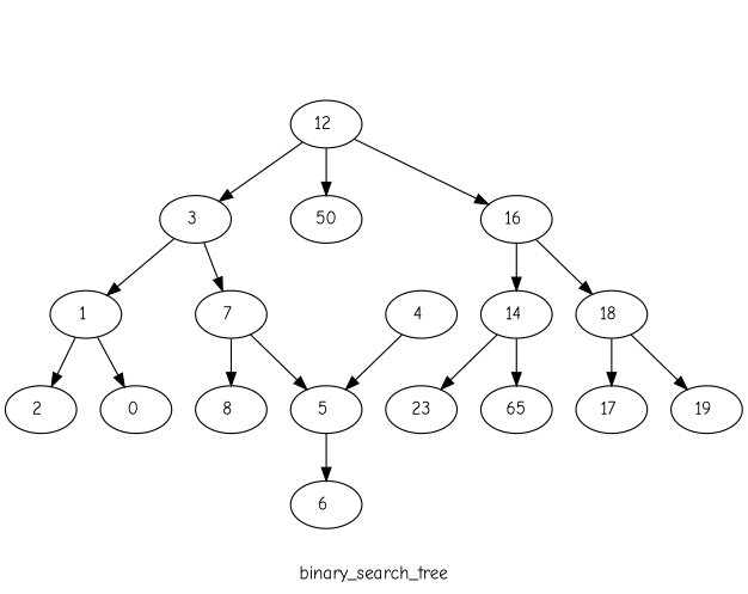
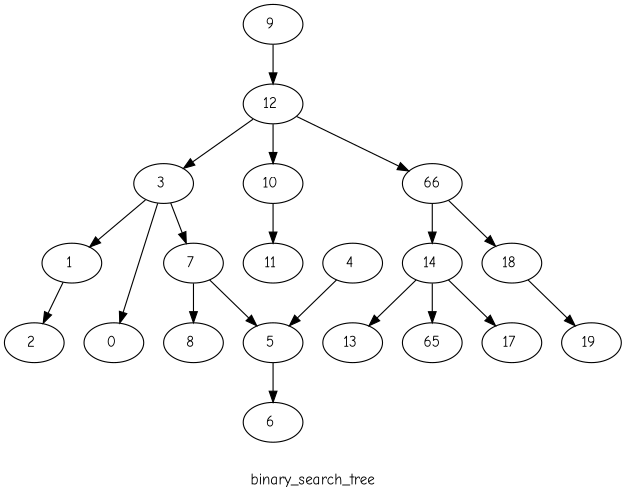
  digraph {
    color=purple
    fontname="Comic Neue"
    label=binary_search_tree
    style=dashed
    node [fontname="Comic Neue"]
    edge [fontname="Comic Neue"]
+   n1 [label="9 "]
    n2 [label="12 "]
    n3 [label="3 "]
    n4 [label="1 "]
    n5 [label="7 "]
-   n6 [label=50]
-   n7 [label="16 "]
+   n6 [label="10 "]
+   n7 [label=66]
    n8 [label="0 "]
    n9 [label="2 "]
    n10 [label="5 "]
    n11 [label="8 "]
+   n12 [label="11 "]
    n13 [label="14 "]
    n14 [label="18 "]
    n15 [label="6 "]
-   n16 [label=23]
+   n16 [label="13 "]
    n17 [label=65]
    n18 [label="17 "]
    n19 [label="19 "]
    n20 [label="4 "]
+   n1 -> n2
    n2 -> n3
    n2 -> n6
    n2 -> n7
    n3 -> n4
    n3 -> n5
-   n4 -> n8
+   n3 -> n8
    n4 -> n9
    n5 -> n10
    n5 -> n11
+   n6 -> n12
    n7 -> n13
    n7 -> n14
    n10 -> n15
    n13 -> n16
    n13 -> n17
-   n14 -> n18
+   n13 -> n18
    n14 -> n19
    n20 -> n10
  }
